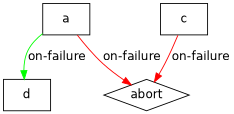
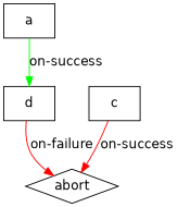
  digraph {
    fontname="DejaVu Sans"
    node [fontname="DejaVu Sans" shape=rect]
    edge [color=red fontname="DejaVu Sans"]
    a
    d
    abort [shape=diamond]
    c
-   a -> d [color=green label="on-failure"]
-   a -> abort [label="on-failure"]
-   c -> abort [label="on-failure"]
+   a -> d [color=green label="on-success"]
+   d -> abort [label="on-failure"]
+   c -> abort [label="on-success"]
  }
